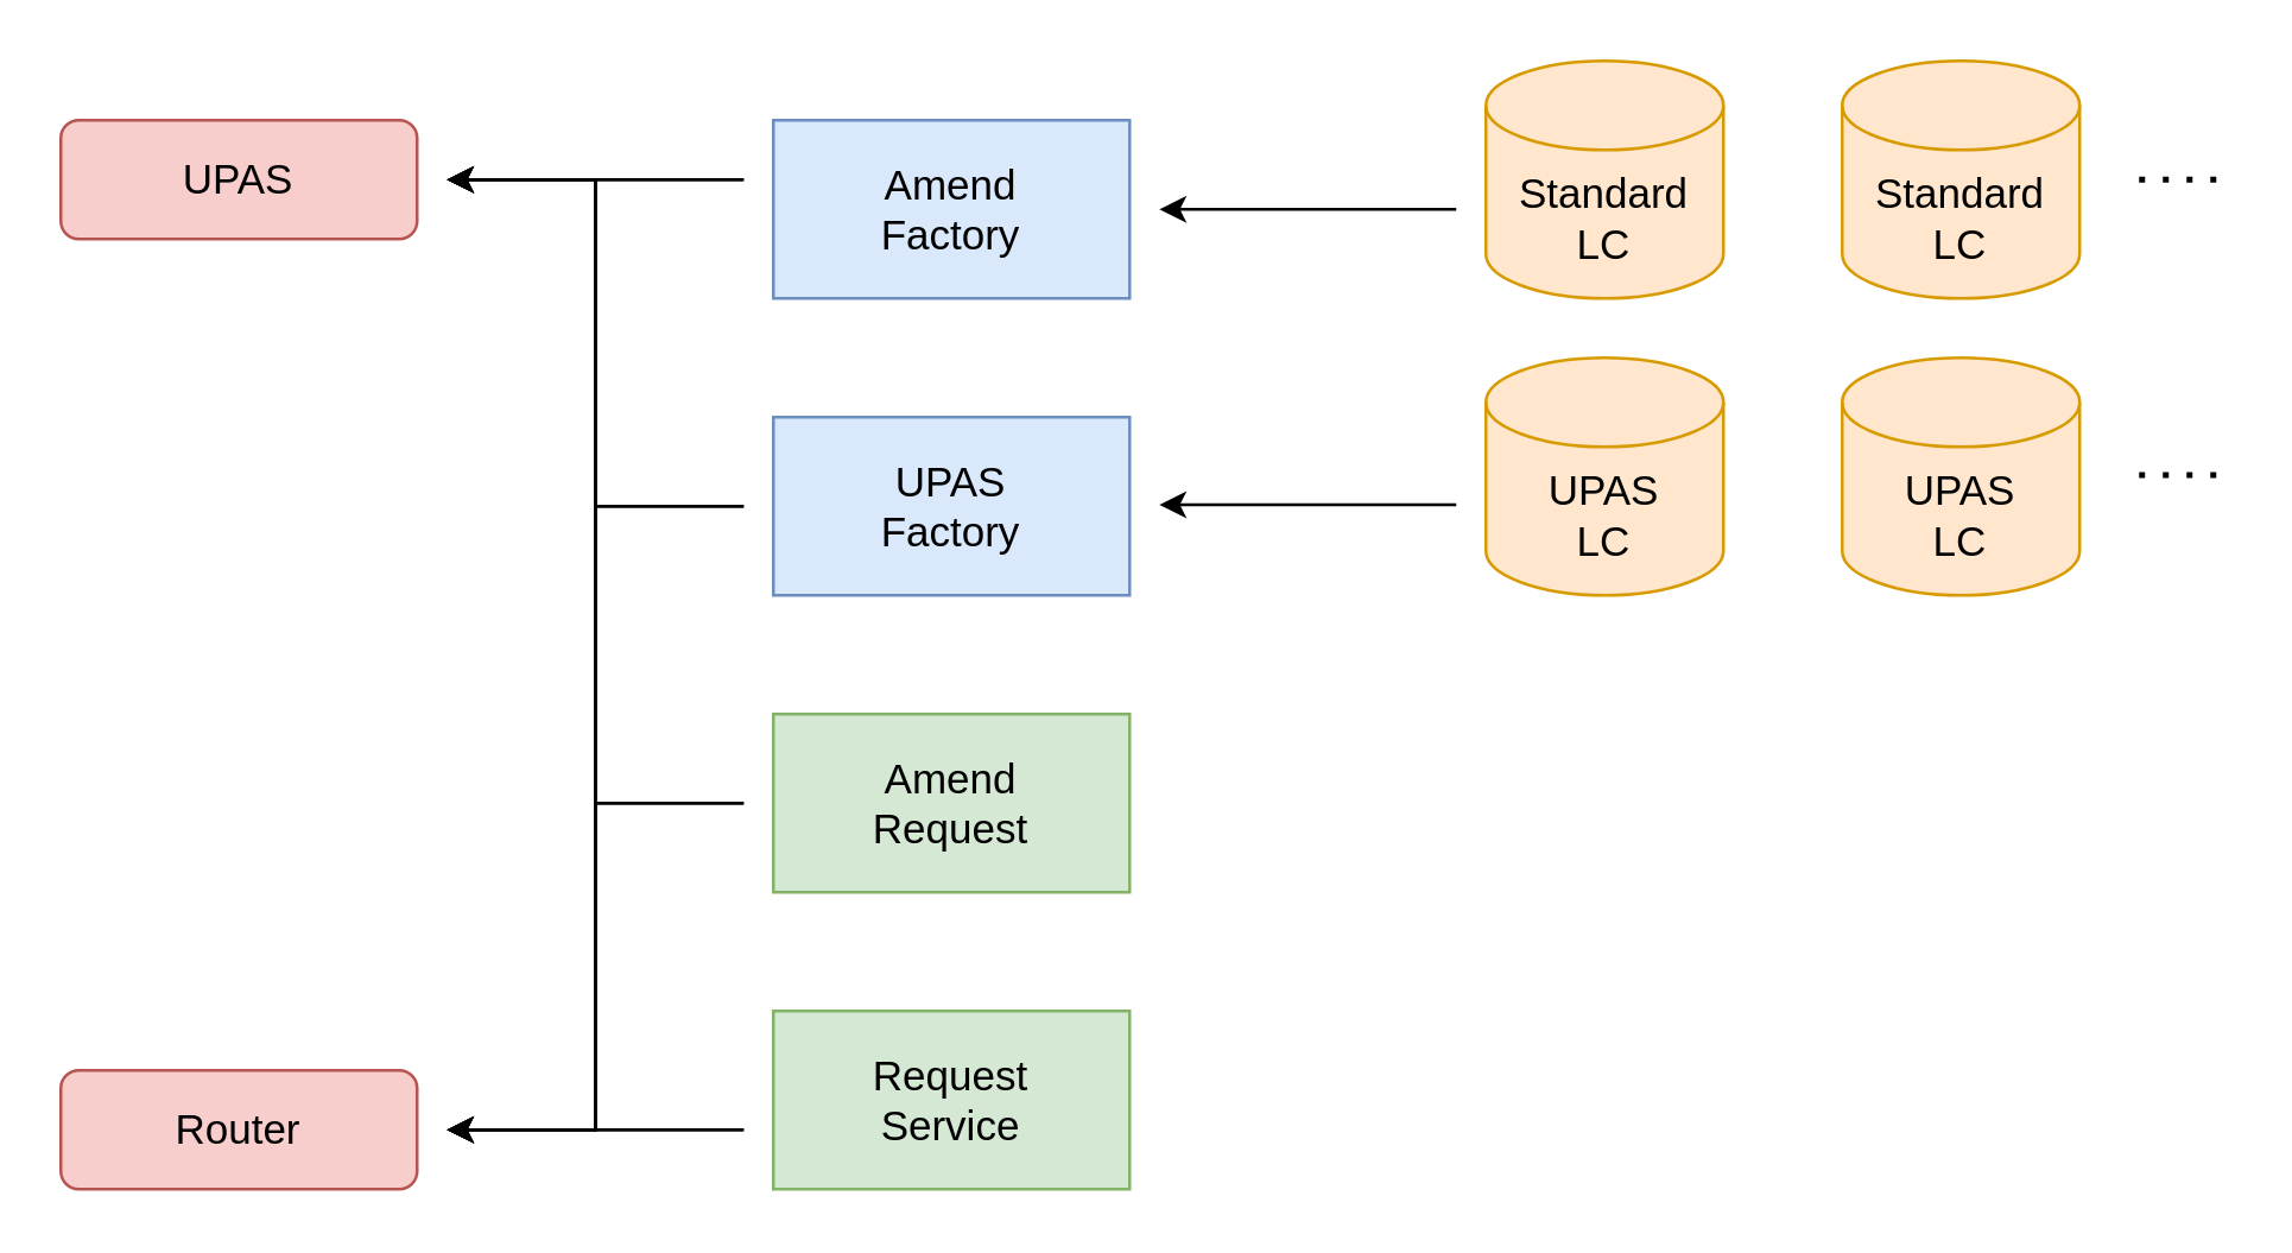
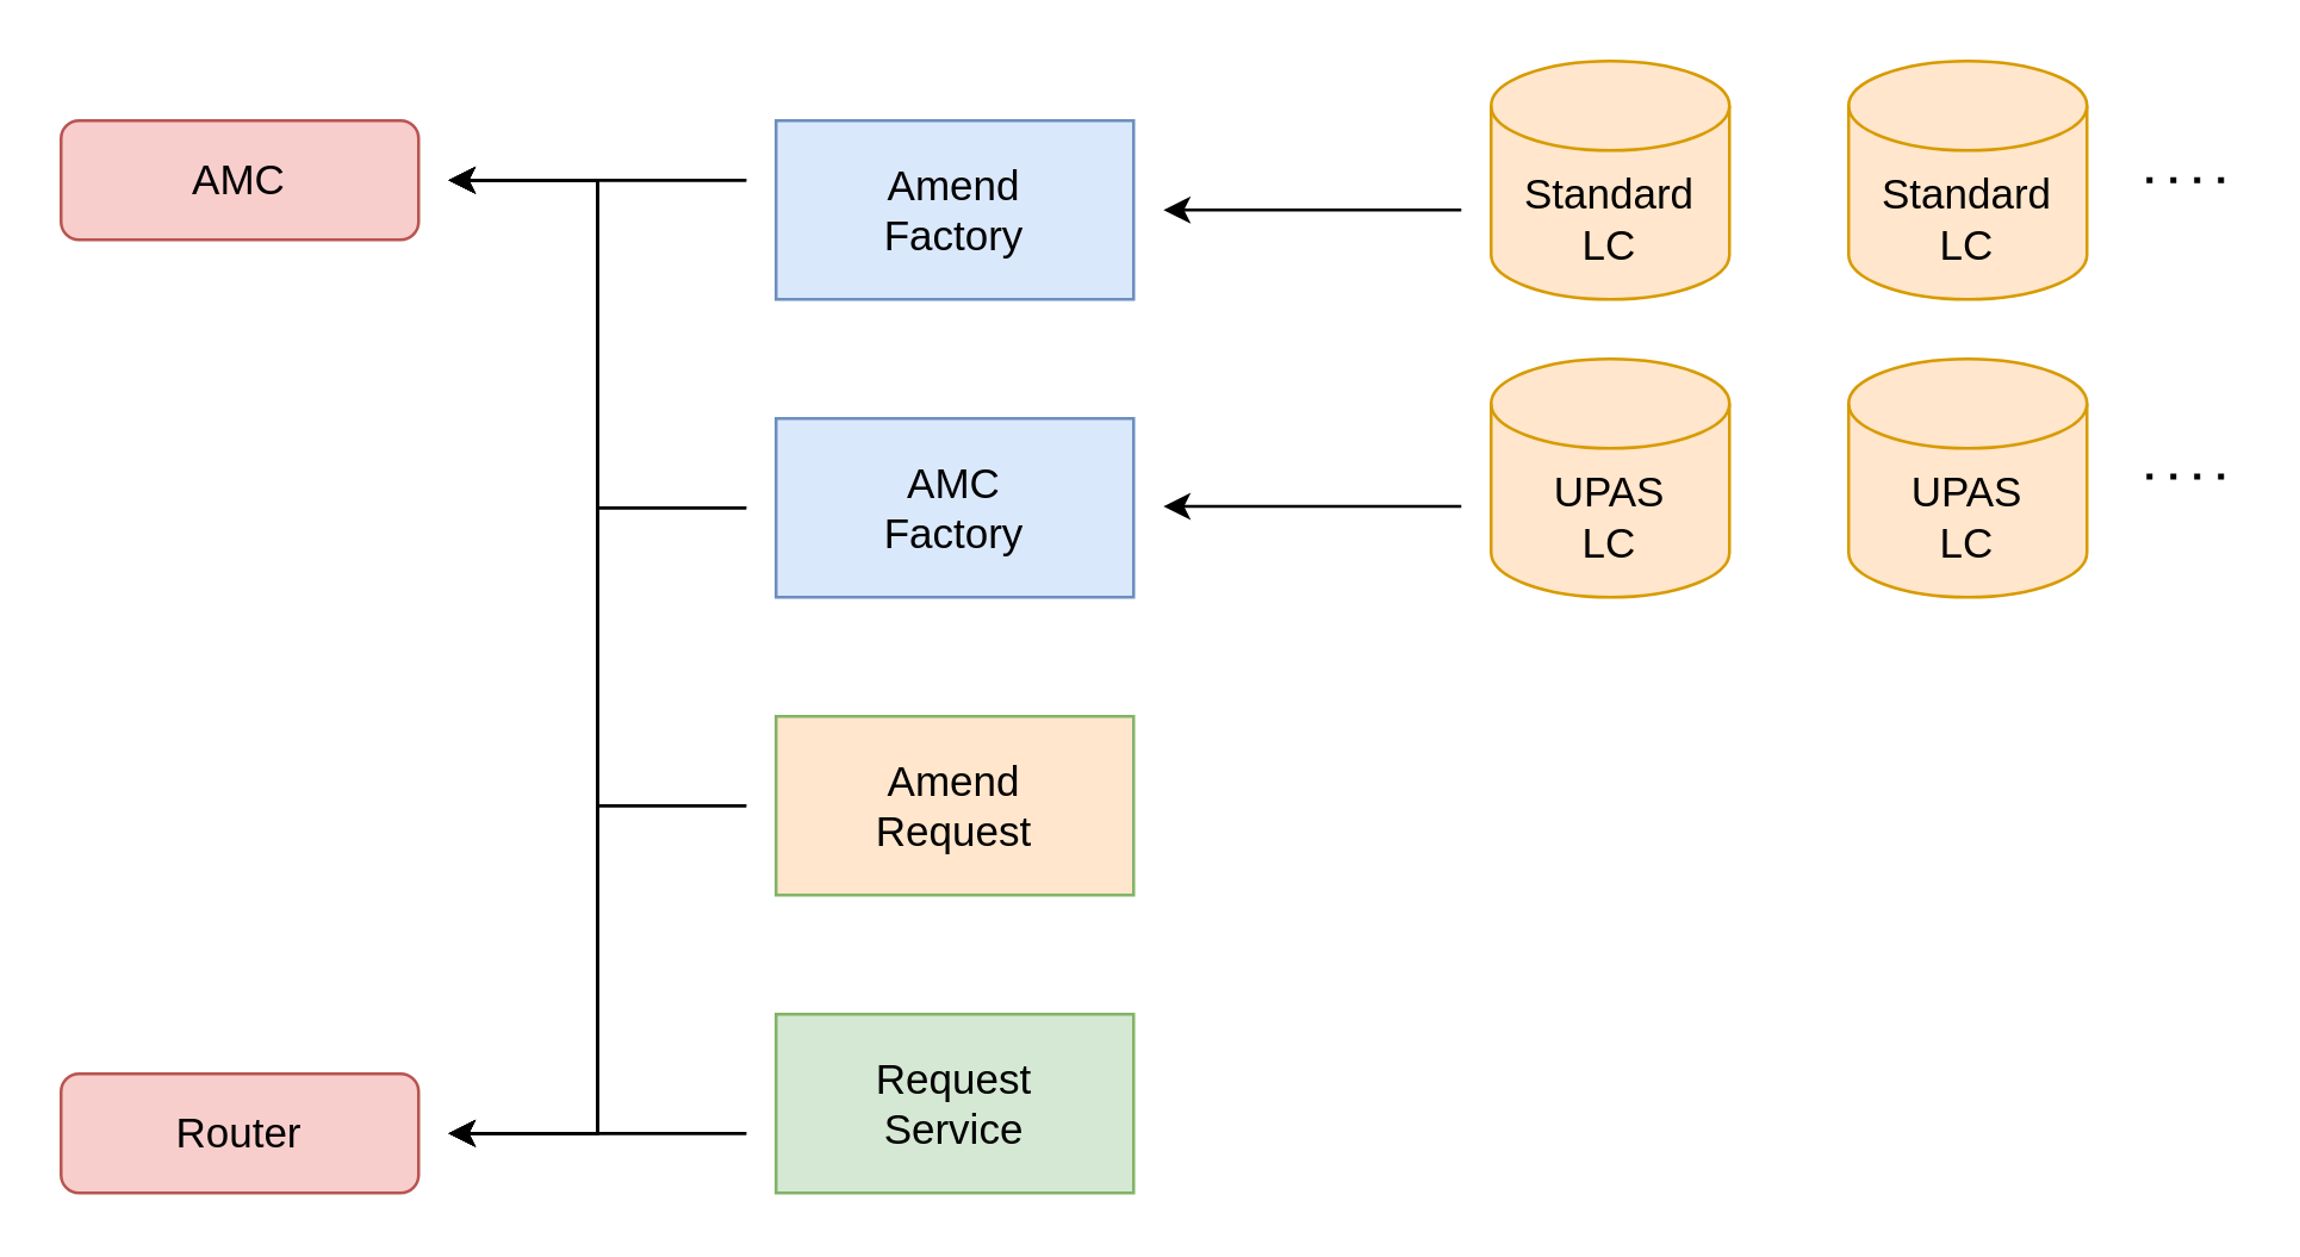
  <mxCell id="0" />
  <mxCell id="1" parent="0" />
- <mxCell id="2" value="&lt;font style=&quot;font-size: 14px;&quot;&gt;UPAS&lt;/font&gt;" style="rounded=1;whiteSpace=wrap;html=1;fillColor=#f8cecc;strokeColor=#b85450;" vertex="1" parent="1"><mxGeometry x="20" y="40" width="120" height="40" as="geometry" /></mxCell>
+ <mxCell id="2" value="&lt;font style=&quot;font-size: 14px;&quot;&gt;AMC&lt;/font&gt;" style="rounded=1;whiteSpace=wrap;html=1;fillColor=#f8cecc;strokeColor=#b85450;" vertex="1" parent="1"><mxGeometry x="20" y="40" width="120" height="40" as="geometry" /></mxCell>
  <mxCell id="3" value="&lt;font style=&quot;font-size: 14px;&quot;&gt;Router&lt;/font&gt;" style="rounded=1;whiteSpace=wrap;html=1;fillColor=#f8cecc;strokeColor=#b85450;" vertex="1" parent="1"><mxGeometry x="20" y="360" width="120" height="40" as="geometry" /></mxCell>
  <mxCell id="4" value="&lt;div&gt;Amend&lt;/div&gt;&lt;div&gt;Factory&lt;br&gt;&lt;/div&gt;" style="rounded=0;whiteSpace=wrap;html=1;fontSize=14;fillColor=#dae8fc;strokeColor=#6c8ebf;" vertex="1" parent="1"><mxGeometry x="260" y="40" width="120" height="60" as="geometry" /></mxCell>
- <mxCell id="5" value="&lt;div&gt;UPAS&lt;/div&gt;&lt;div&gt;Factory&lt;br&gt;&lt;/div&gt;" style="rounded=0;whiteSpace=wrap;html=1;fontSize=14;fillColor=#dae8fc;strokeColor=#6c8ebf;" vertex="1" parent="1"><mxGeometry x="260" y="140" width="120" height="60" as="geometry" /></mxCell>
- <mxCell id="6" value="&lt;div&gt;Amend&lt;/div&gt;&lt;div&gt;Request&lt;br&gt;&lt;/div&gt;" style="rounded=0;whiteSpace=wrap;html=1;fontSize=14;fillColor=#d5e8d4;strokeColor=#82b366;" vertex="1" parent="1"><mxGeometry x="260" y="240" width="120" height="60" as="geometry" /></mxCell>
+ <mxCell id="5" value="&lt;div&gt;AMC&lt;/div&gt;&lt;div&gt;Factory&lt;br&gt;&lt;/div&gt;" style="rounded=0;whiteSpace=wrap;html=1;fontSize=14;fillColor=#dae8fc;strokeColor=#6c8ebf;" vertex="1" parent="1"><mxGeometry x="260" y="140" width="120" height="60" as="geometry" /></mxCell>
+ <mxCell id="6" value="&lt;div&gt;Amend&lt;/div&gt;&lt;div&gt;Request&lt;br&gt;&lt;/div&gt;" style="rounded=0;whiteSpace=wrap;html=1;fontSize=14;fillColor=#ffe6cc;strokeColor=#82b366;" vertex="1" parent="1"><mxGeometry x="260" y="240" width="120" height="60" as="geometry" /></mxCell>
  <mxCell id="7" value="&lt;div&gt;Request&lt;/div&gt;&lt;div&gt;Service&lt;br&gt;&lt;/div&gt;" style="rounded=0;whiteSpace=wrap;html=1;fontSize=14;fillColor=#d5e8d4;strokeColor=#82b366;" vertex="1" parent="1"><mxGeometry x="260" y="340" width="120" height="60" as="geometry" /></mxCell>
  <mxCell id="8" value="&lt;div&gt;Standard&lt;/div&gt;&lt;div&gt;LC&lt;br&gt;&lt;/div&gt;" style="shape=cylinder3;whiteSpace=wrap;html=1;boundedLbl=1;backgroundOutline=1;size=15;fontSize=14;fillColor=#ffe6cc;strokeColor=#d79b00;" vertex="1" parent="1"><mxGeometry x="500" y="20" width="80" height="80" as="geometry" /></mxCell>
  <mxCell id="9" value="&lt;div&gt;UPAS&lt;/div&gt;&lt;div&gt;LC&lt;br&gt;&lt;/div&gt;" style="shape=cylinder3;whiteSpace=wrap;html=1;boundedLbl=1;backgroundOutline=1;size=15;fontSize=14;fillColor=#ffe6cc;strokeColor=#d79b00;" vertex="1" parent="1"><mxGeometry x="500" y="120" width="80" height="80" as="geometry" /></mxCell>
  <mxCell id="10" value="&lt;div&gt;UPAS&lt;/div&gt;&lt;div&gt;LC&lt;br&gt;&lt;/div&gt;" style="shape=cylinder3;whiteSpace=wrap;html=1;boundedLbl=1;backgroundOutline=1;size=15;fontSize=14;fillColor=#ffe6cc;strokeColor=#d79b00;" vertex="1" parent="1"><mxGeometry x="620" y="120" width="80" height="80" as="geometry" /></mxCell>
  <mxCell id="11" value="&lt;div&gt;Standard&lt;/div&gt;&lt;div&gt;LC&lt;br&gt;&lt;/div&gt;" style="shape=cylinder3;whiteSpace=wrap;html=1;boundedLbl=1;backgroundOutline=1;size=15;fontSize=14;fillColor=#ffe6cc;strokeColor=#d79b00;" vertex="1" parent="1"><mxGeometry x="620" y="20" width="80" height="80" as="geometry" /></mxCell>
  <mxCell id="12" value="" style="endArrow=none;dashed=1;html=1;dashPattern=1 3;strokeWidth=2;rounded=0;fontSize=14;" edge="1" parent="1"><mxGeometry width="50" height="50" relative="1" as="geometry"><mxPoint x="720" y="60" as="sourcePoint" /><mxPoint x="750" y="60" as="targetPoint" /></mxGeometry></mxCell>
  <mxCell id="13" value="" style="endArrow=none;dashed=1;html=1;dashPattern=1 3;strokeWidth=2;rounded=0;fontSize=14;" edge="1" parent="1"><mxGeometry width="50" height="50" relative="1" as="geometry"><mxPoint x="720" y="159.5" as="sourcePoint" /><mxPoint x="750" y="159.5" as="targetPoint" /></mxGeometry></mxCell>
  <mxCell id="14" value="" style="endArrow=classic;html=1;rounded=0;fontSize=14;" edge="1" parent="1"><mxGeometry width="50" height="50" relative="1" as="geometry"><mxPoint x="490" y="70" as="sourcePoint" /><mxPoint x="390" y="70" as="targetPoint" /></mxGeometry></mxCell>
  <mxCell id="15" value="" style="endArrow=classic;html=1;rounded=0;fontSize=14;" edge="1" parent="1"><mxGeometry width="50" height="50" relative="1" as="geometry"><mxPoint x="490" y="169.5" as="sourcePoint" /><mxPoint x="390" y="169.5" as="targetPoint" /></mxGeometry></mxCell>
  <mxCell id="16" value="" style="endArrow=classic;html=1;rounded=0;fontSize=14;" edge="1" parent="1"><mxGeometry width="50" height="50" relative="1" as="geometry"><mxPoint x="250" y="60" as="sourcePoint" /><mxPoint x="150" y="60" as="targetPoint" /></mxGeometry></mxCell>
  <mxCell id="17" value="" style="endArrow=classic;html=1;rounded=0;fontSize=14;" edge="1" parent="1"><mxGeometry width="50" height="50" relative="1" as="geometry"><mxPoint x="250" y="170" as="sourcePoint" /><mxPoint x="150" y="60" as="targetPoint" /><Array as="points"><mxPoint x="200" y="170" /><mxPoint x="200" y="60" /></Array></mxGeometry></mxCell>
  <mxCell id="18" value="" style="endArrow=classic;html=1;rounded=0;fontSize=14;" edge="1" parent="1"><mxGeometry width="50" height="50" relative="1" as="geometry"><mxPoint x="250" y="270" as="sourcePoint" /><mxPoint x="150" y="60" as="targetPoint" /><Array as="points"><mxPoint x="200" y="270" /><mxPoint x="200" y="60" /></Array></mxGeometry></mxCell>
  <mxCell id="19" value="" style="endArrow=classic;html=1;rounded=0;fontSize=14;" edge="1" parent="1"><mxGeometry width="50" height="50" relative="1" as="geometry"><mxPoint x="250" y="380" as="sourcePoint" /><mxPoint x="150" y="60" as="targetPoint" /><Array as="points"><mxPoint x="200" y="380" /><mxPoint x="200" y="60" /></Array></mxGeometry></mxCell>
  <mxCell id="20" value="" style="endArrow=classic;html=1;rounded=0;fontSize=14;" edge="1" parent="1"><mxGeometry width="50" height="50" relative="1" as="geometry"><mxPoint x="250" y="380" as="sourcePoint" /><mxPoint x="150" y="380" as="targetPoint" /></mxGeometry></mxCell>
  <mxCell id="21" value="" style="endArrow=classic;html=1;rounded=0;fontSize=14;" edge="1" parent="1"><mxGeometry width="50" height="50" relative="1" as="geometry"><mxPoint x="250" y="270" as="sourcePoint" /><mxPoint x="150" y="380" as="targetPoint" /><Array as="points"><mxPoint x="200" y="270" /><mxPoint x="200" y="380" /></Array></mxGeometry></mxCell>
  <mxCell id="22" value="" style="endArrow=classic;html=1;rounded=0;fontSize=14;" edge="1" parent="1"><mxGeometry width="50" height="50" relative="1" as="geometry"><mxPoint x="250" y="170" as="sourcePoint" /><mxPoint x="150" y="380" as="targetPoint" /><Array as="points"><mxPoint x="200" y="170" /><mxPoint x="200" y="380" /></Array></mxGeometry></mxCell>
  <mxCell id="23" value="" style="endArrow=classic;html=1;rounded=0;fontSize=14;" edge="1" parent="1"><mxGeometry width="50" height="50" relative="1" as="geometry"><mxPoint x="250" y="60" as="sourcePoint" /><mxPoint x="150" y="380" as="targetPoint" /><Array as="points"><mxPoint x="200" y="60" /><mxPoint x="200" y="380" /></Array></mxGeometry></mxCell>
